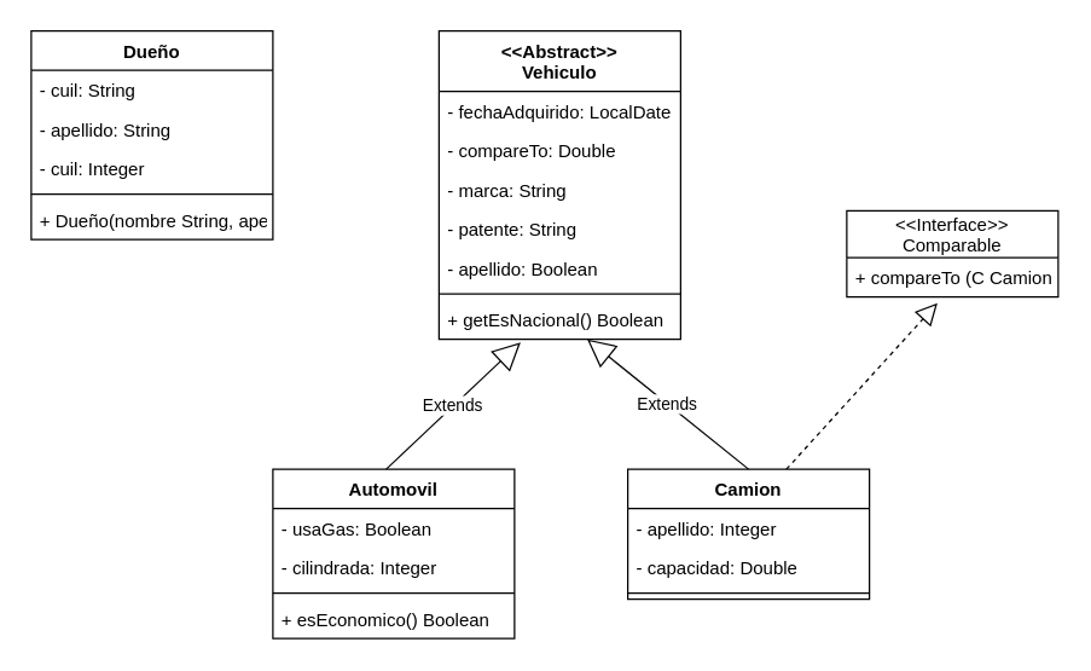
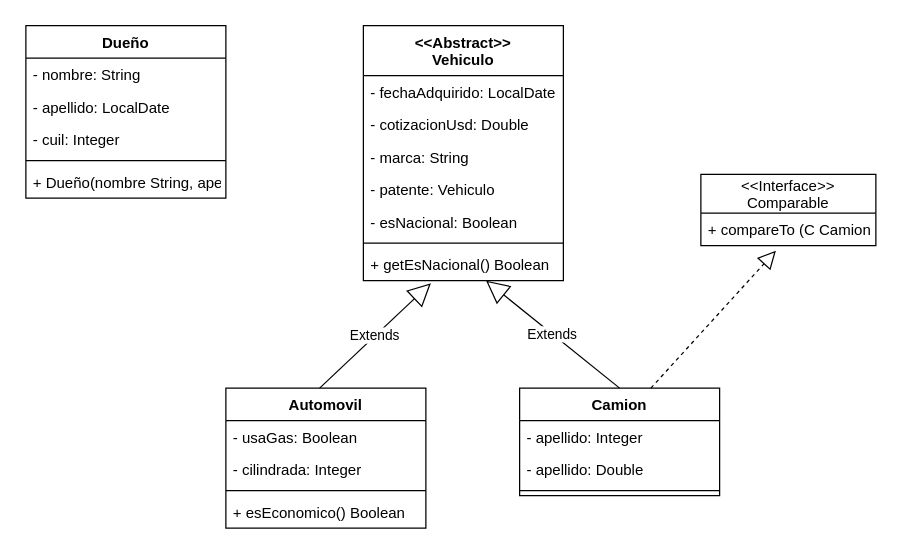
  <mxCell id="0" />
  <mxCell id="1" parent="0" />
  <mxCell id="2" value="Dueño" style="swimlane;fontStyle=1;align=center;verticalAlign=top;childLayout=stackLayout;horizontal=1;startSize=26;horizontalStack=0;resizeParent=1;resizeParentMax=0;resizeLast=0;collapsible=1;marginBottom=0;" vertex="1" parent="1"><mxGeometry x="20" y="20" width="160" height="138" as="geometry" /></mxCell>
- <mxCell id="3" value="- cuil: String" style="text;strokeColor=none;fillColor=none;align=left;verticalAlign=top;spacingLeft=4;spacingRight=4;overflow=hidden;rotatable=0;points=[[0,0.5],[1,0.5]];portConstraint=eastwest;" vertex="1" parent="2"><mxGeometry y="26" width="160" height="26" as="geometry" /></mxCell>
- <mxCell id="4" value="- apellido: String" style="text;strokeColor=none;fillColor=none;align=left;verticalAlign=top;spacingLeft=4;spacingRight=4;overflow=hidden;rotatable=0;points=[[0,0.5],[1,0.5]];portConstraint=eastwest;" vertex="1" parent="2"><mxGeometry y="52" width="160" height="26" as="geometry" /></mxCell>
+ <mxCell id="3" value="- nombre: String" style="text;strokeColor=none;fillColor=none;align=left;verticalAlign=top;spacingLeft=4;spacingRight=4;overflow=hidden;rotatable=0;points=[[0,0.5],[1,0.5]];portConstraint=eastwest;" vertex="1" parent="2"><mxGeometry y="26" width="160" height="26" as="geometry" /></mxCell>
+ <mxCell id="4" value="- apellido: LocalDate" style="text;strokeColor=none;fillColor=none;align=left;verticalAlign=top;spacingLeft=4;spacingRight=4;overflow=hidden;rotatable=0;points=[[0,0.5],[1,0.5]];portConstraint=eastwest;" vertex="1" parent="2"><mxGeometry y="52" width="160" height="26" as="geometry" /></mxCell>
  <mxCell id="5" value="- cuil: Integer" style="text;strokeColor=none;fillColor=none;align=left;verticalAlign=top;spacingLeft=4;spacingRight=4;overflow=hidden;rotatable=0;points=[[0,0.5],[1,0.5]];portConstraint=eastwest;" vertex="1" parent="2"><mxGeometry y="78" width="160" height="26" as="geometry" /></mxCell>
  <mxCell id="6" value="" style="line;strokeWidth=1;fillColor=none;align=left;verticalAlign=middle;spacingTop=-1;spacingLeft=3;spacingRight=3;rotatable=0;labelPosition=right;points=[];portConstraint=eastwest;strokeColor=inherit;" vertex="1" parent="2"><mxGeometry y="104" width="160" height="8" as="geometry" /></mxCell>
  <mxCell id="7" value="+ Dueño(nombre String, apellido String, cuil Integer)" style="text;strokeColor=none;fillColor=none;align=left;verticalAlign=top;spacingLeft=4;spacingRight=4;overflow=hidden;rotatable=0;points=[[0,0.5],[1,0.5]];portConstraint=eastwest;" vertex="1" parent="2"><mxGeometry y="112" width="160" height="26" as="geometry" /></mxCell>
  <mxCell id="8" value="&lt;&lt;Abstract&gt;&gt;&#10;Vehiculo" style="swimlane;fontStyle=1;align=center;verticalAlign=top;childLayout=stackLayout;horizontal=1;startSize=40;horizontalStack=0;resizeParent=1;resizeParentMax=0;resizeLast=0;collapsible=1;marginBottom=0;" vertex="1" parent="1"><mxGeometry x="290" y="20" width="160" height="204" as="geometry" /></mxCell>
  <mxCell id="9" value="- fechaAdquirido: LocalDate" style="text;strokeColor=none;fillColor=none;align=left;verticalAlign=top;spacingLeft=4;spacingRight=4;overflow=hidden;rotatable=0;points=[[0,0.5],[1,0.5]];portConstraint=eastwest;" vertex="1" parent="8"><mxGeometry y="40" width="160" height="26" as="geometry" /></mxCell>
- <mxCell id="10" value="- compareTo: Double" style="text;strokeColor=none;fillColor=none;align=left;verticalAlign=top;spacingLeft=4;spacingRight=4;overflow=hidden;rotatable=0;points=[[0,0.5],[1,0.5]];portConstraint=eastwest;" vertex="1" parent="8"><mxGeometry y="66" width="160" height="26" as="geometry" /></mxCell>
+ <mxCell id="10" value="- cotizacionUsd: Double" style="text;strokeColor=none;fillColor=none;align=left;verticalAlign=top;spacingLeft=4;spacingRight=4;overflow=hidden;rotatable=0;points=[[0,0.5],[1,0.5]];portConstraint=eastwest;" vertex="1" parent="8"><mxGeometry y="66" width="160" height="26" as="geometry" /></mxCell>
  <mxCell id="11" value="- marca: String" style="text;strokeColor=none;fillColor=none;align=left;verticalAlign=top;spacingLeft=4;spacingRight=4;overflow=hidden;rotatable=0;points=[[0,0.5],[1,0.5]];portConstraint=eastwest;" vertex="1" parent="8"><mxGeometry y="92" width="160" height="26" as="geometry" /></mxCell>
- <mxCell id="12" value="- patente: String" style="text;strokeColor=none;fillColor=none;align=left;verticalAlign=top;spacingLeft=4;spacingRight=4;overflow=hidden;rotatable=0;points=[[0,0.5],[1,0.5]];portConstraint=eastwest;" vertex="1" parent="8"><mxGeometry y="118" width="160" height="26" as="geometry" /></mxCell>
- <mxCell id="13" value="- apellido: Boolean" style="text;strokeColor=none;fillColor=none;align=left;verticalAlign=top;spacingLeft=4;spacingRight=4;overflow=hidden;rotatable=0;points=[[0,0.5],[1,0.5]];portConstraint=eastwest;" vertex="1" parent="8"><mxGeometry y="144" width="160" height="26" as="geometry" /></mxCell>
+ <mxCell id="12" value="- patente: Vehiculo" style="text;strokeColor=none;fillColor=none;align=left;verticalAlign=top;spacingLeft=4;spacingRight=4;overflow=hidden;rotatable=0;points=[[0,0.5],[1,0.5]];portConstraint=eastwest;" vertex="1" parent="8"><mxGeometry y="118" width="160" height="26" as="geometry" /></mxCell>
+ <mxCell id="13" value="- esNacional: Boolean" style="text;strokeColor=none;fillColor=none;align=left;verticalAlign=top;spacingLeft=4;spacingRight=4;overflow=hidden;rotatable=0;points=[[0,0.5],[1,0.5]];portConstraint=eastwest;" vertex="1" parent="8"><mxGeometry y="144" width="160" height="26" as="geometry" /></mxCell>
  <mxCell id="14" value="" style="line;strokeWidth=1;fillColor=none;align=left;verticalAlign=middle;spacingTop=-1;spacingLeft=3;spacingRight=3;rotatable=0;labelPosition=right;points=[];portConstraint=eastwest;strokeColor=inherit;" vertex="1" parent="8"><mxGeometry y="170" width="160" height="8" as="geometry" /></mxCell>
  <mxCell id="15" value="+ getEsNacional() Boolean" style="text;strokeColor=none;fillColor=none;align=left;verticalAlign=top;spacingLeft=4;spacingRight=4;overflow=hidden;rotatable=0;points=[[0,0.5],[1,0.5]];portConstraint=eastwest;" vertex="1" parent="8"><mxGeometry y="178" width="160" height="26" as="geometry" /></mxCell>
  <mxCell id="16" value="Automovil" style="swimlane;fontStyle=1;align=center;verticalAlign=top;childLayout=stackLayout;horizontal=1;startSize=26;horizontalStack=0;resizeParent=1;resizeParentMax=0;resizeLast=0;collapsible=1;marginBottom=0;" vertex="1" parent="1"><mxGeometry x="180" y="310" width="160" height="112" as="geometry" /></mxCell>
  <mxCell id="17" value="Extends" style="endArrow=block;endSize=16;endFill=0;html=1;rounded=0;entryX=0.338;entryY=1.077;entryDx=0;entryDy=0;entryPerimeter=0;" edge="1" parent="16" target="15"><mxGeometry width="160" relative="1" as="geometry"><mxPoint x="75" as="sourcePoint" /><mxPoint x="190" y="-110" as="targetPoint" /></mxGeometry></mxCell>
  <mxCell id="18" value="- usaGas: Boolean" style="text;strokeColor=none;fillColor=none;align=left;verticalAlign=top;spacingLeft=4;spacingRight=4;overflow=hidden;rotatable=0;points=[[0,0.5],[1,0.5]];portConstraint=eastwest;" vertex="1" parent="16"><mxGeometry y="26" width="160" height="26" as="geometry" /></mxCell>
  <mxCell id="19" value="- cilindrada: Integer" style="text;strokeColor=none;fillColor=none;align=left;verticalAlign=top;spacingLeft=4;spacingRight=4;overflow=hidden;rotatable=0;points=[[0,0.5],[1,0.5]];portConstraint=eastwest;" vertex="1" parent="16"><mxGeometry y="52" width="160" height="26" as="geometry" /></mxCell>
  <mxCell id="20" value="" style="line;strokeWidth=1;fillColor=none;align=left;verticalAlign=middle;spacingTop=-1;spacingLeft=3;spacingRight=3;rotatable=0;labelPosition=right;points=[];portConstraint=eastwest;strokeColor=inherit;" vertex="1" parent="16"><mxGeometry y="78" width="160" height="8" as="geometry" /></mxCell>
  <mxCell id="21" value="+ esEconomico() Boolean" style="text;strokeColor=none;fillColor=none;align=left;verticalAlign=top;spacingLeft=4;spacingRight=4;overflow=hidden;rotatable=0;points=[[0,0.5],[1,0.5]];portConstraint=eastwest;" vertex="1" parent="16"><mxGeometry y="86" width="160" height="26" as="geometry" /></mxCell>
  <mxCell id="22" value="Camion" style="swimlane;fontStyle=1;align=center;verticalAlign=top;childLayout=stackLayout;horizontal=1;startSize=26;horizontalStack=0;resizeParent=1;resizeParentMax=0;resizeLast=0;collapsible=1;marginBottom=0;" vertex="1" parent="1"><mxGeometry x="415" y="310" width="160" height="86" as="geometry" /></mxCell>
  <mxCell id="23" value="Extends" style="endArrow=block;endSize=16;endFill=0;html=1;rounded=0;entryX=0.613;entryY=1;entryDx=0;entryDy=0;entryPerimeter=0;" edge="1" parent="22" target="15"><mxGeometry width="160" relative="1" as="geometry"><mxPoint x="80" as="sourcePoint" /><mxPoint x="-40" y="-70" as="targetPoint" /></mxGeometry></mxCell>
  <mxCell id="24" value="" style="endArrow=block;dashed=1;endFill=0;endSize=12;html=1;rounded=0;entryX=0.429;entryY=1.154;entryDx=0;entryDy=0;entryPerimeter=0;" edge="1" parent="22" target="29"><mxGeometry width="160" relative="1" as="geometry"><mxPoint x="105" as="sourcePoint" /><mxPoint x="265" as="targetPoint" /></mxGeometry></mxCell>
  <mxCell id="25" value="- apellido: Integer" style="text;strokeColor=none;fillColor=none;align=left;verticalAlign=top;spacingLeft=4;spacingRight=4;overflow=hidden;rotatable=0;points=[[0,0.5],[1,0.5]];portConstraint=eastwest;" vertex="1" parent="22"><mxGeometry y="26" width="160" height="26" as="geometry" /></mxCell>
- <mxCell id="26" value="- capacidad: Double" style="text;strokeColor=none;fillColor=none;align=left;verticalAlign=top;spacingLeft=4;spacingRight=4;overflow=hidden;rotatable=0;points=[[0,0.5],[1,0.5]];portConstraint=eastwest;" vertex="1" parent="22"><mxGeometry y="52" width="160" height="26" as="geometry" /></mxCell>
+ <mxCell id="26" value="- apellido: Double" style="text;strokeColor=none;fillColor=none;align=left;verticalAlign=top;spacingLeft=4;spacingRight=4;overflow=hidden;rotatable=0;points=[[0,0.5],[1,0.5]];portConstraint=eastwest;" vertex="1" parent="22"><mxGeometry y="52" width="160" height="26" as="geometry" /></mxCell>
  <mxCell id="27" value="" style="line;strokeWidth=1;fillColor=none;align=left;verticalAlign=middle;spacingTop=-1;spacingLeft=3;spacingRight=3;rotatable=0;labelPosition=right;points=[];portConstraint=eastwest;strokeColor=inherit;" vertex="1" parent="22"><mxGeometry y="78" width="160" height="8" as="geometry" /></mxCell>
  <mxCell id="28" value="&lt;&lt;Interface&gt;&gt;&#10;Comparable" style="swimlane;fontStyle=0;childLayout=stackLayout;horizontal=1;startSize=31;fillColor=none;horizontalStack=0;resizeParent=1;resizeParentMax=0;resizeLast=0;collapsible=1;marginBottom=0;" vertex="1" parent="1"><mxGeometry x="560" y="139" width="140" height="57" as="geometry" /></mxCell>
  <mxCell id="29" value="+ compareTo (C Camion)" style="text;strokeColor=none;fillColor=none;align=left;verticalAlign=top;spacingLeft=4;spacingRight=4;overflow=hidden;rotatable=0;points=[[0,0.5],[1,0.5]];portConstraint=eastwest;" vertex="1" parent="28"><mxGeometry y="31" width="140" height="26" as="geometry" /></mxCell>
